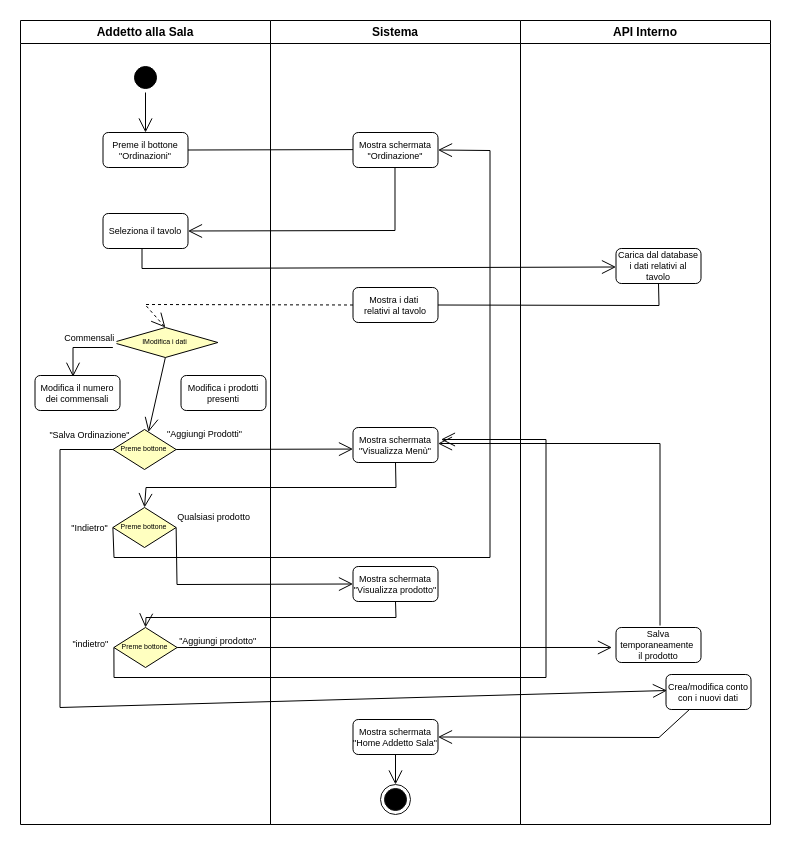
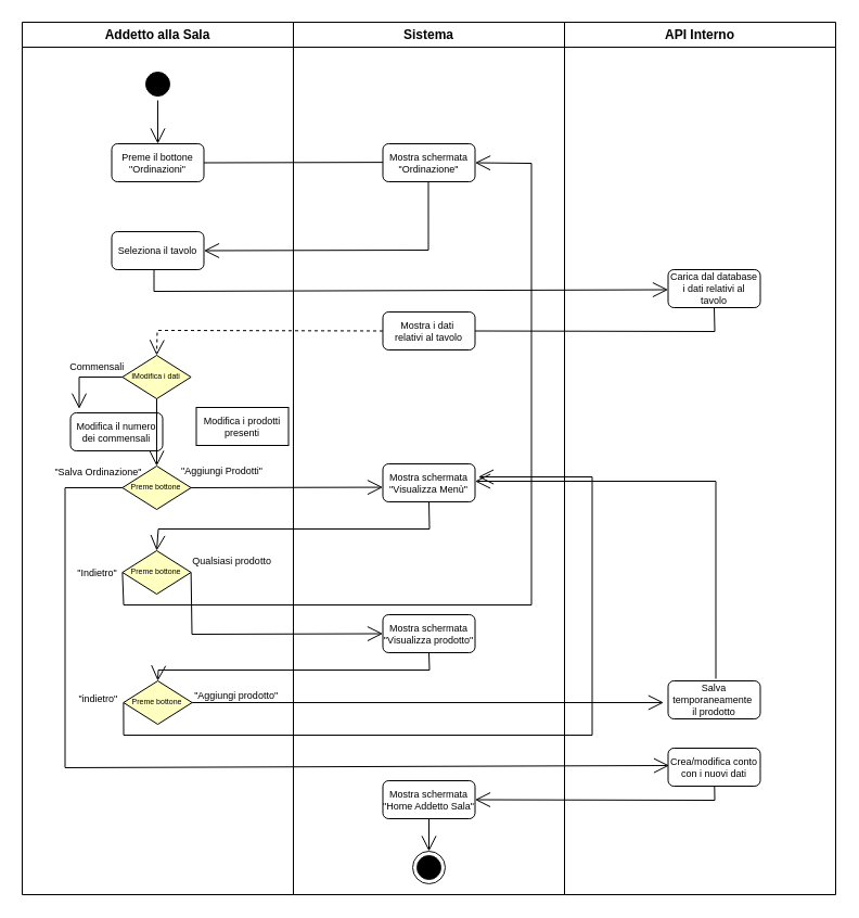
  <mxCell id="0" />
  <mxCell id="1" parent="0" />
  <mxCell id="2" value="Addetto alla Sala" style="swimlane;whiteSpace=wrap" parent="1" vertex="1"><mxGeometry x="20" y="20" width="250" height="804" as="geometry" /></mxCell>
  <mxCell id="3" value="" style="ellipse;shape=startState;fillColor=#000000;strokeColor=#000000;" parent="2" vertex="1"><mxGeometry x="110" y="42" width="30" height="30" as="geometry" /></mxCell>
  <mxCell id="4" value="Preme il bottone &#10;&quot;Ordinazioni&quot;" style="strokeColor=#000000;fontSize=9;rounded=1;" parent="2" vertex="1"><mxGeometry x="82.5" y="112" width="85" height="35" as="geometry" /></mxCell>
  <mxCell id="5" value="" style="endArrow=open;endFill=1;endSize=12;html=1;rounded=0;fontSize=9;strokeWidth=1;exitX=0.5;exitY=1;exitDx=0;exitDy=0;" parent="2" source="3" target="4" edge="1"><mxGeometry width="160" relative="1" as="geometry"><mxPoint x="135.5" y="82" as="sourcePoint" /><mxPoint x="264" y="81.92" as="targetPoint" /></mxGeometry></mxCell>
  <mxCell id="6" value="" style="endArrow=open;endFill=1;endSize=12;html=1;rounded=0;fontSize=9;strokeWidth=1;exitX=1;exitY=0.5;exitDx=0;exitDy=0;" parent="2" source="4" edge="1"><mxGeometry width="160" relative="1" as="geometry"><mxPoint x="199.5" y="129" as="sourcePoint" /><mxPoint x="375.5" y="129" as="targetPoint" /></mxGeometry></mxCell>
  <mxCell id="7" value="Seleziona il tavolo" style="strokeColor=#000000;fontSize=9;rounded=1;" parent="2" vertex="1"><mxGeometry x="82.5" y="193" width="85" height="35" as="geometry" /></mxCell>
- <mxCell id="8" value="Modifica il numero&#10;dei commensali" style="strokeColor=#000000;fontSize=9;rounded=1;" parent="2" vertex="1"><mxGeometry x="14.5" y="355" width="85" height="35" as="geometry" /></mxCell>
+ <mxCell id="8" value="Modifica il numero&#10;dei commensali" style="strokeColor=#000000;fontSize=9;rounded=1;" parent="2" vertex="1"><mxGeometry x="44.5" y="360" width="85" height="35" as="geometry" /></mxCell>
  <mxCell id="9" value="Preme bottone" style="rhombus;fillColor=#ffffc0;strokeColor=#000000;whiteSpace=wrap;spacing=0;fontSize=7;align=center;" parent="2" vertex="1"><mxGeometry x="92.38" y="409" width="63.25" height="40" as="geometry" /></mxCell>
- <mxCell id="10" value="IModifica i dati" style="rhombus;fillColor=#ffffc0;strokeColor=#000000;whiteSpace=wrap;spacing=0;fontSize=7;align=center;" parent="2" vertex="1"><mxGeometry x="92.37" y="307" width="105" height="30" as="geometry" /></mxCell>
+ <mxCell id="10" value="IModifica i dati" style="rhombus;fillColor=#ffffc0;strokeColor=#000000;whiteSpace=wrap;spacing=0;fontSize=7;align=center;" parent="2" vertex="1"><mxGeometry x="92.37" y="307" width="63.25" height="40" as="geometry" /></mxCell>
  <mxCell id="11" value="Preme bottone" style="rhombus;fillColor=#ffffc0;strokeColor=#000000;whiteSpace=wrap;spacing=0;fontSize=7;align=center;" parent="2" vertex="1"><mxGeometry x="92.38" y="487" width="63.25" height="40" as="geometry" /></mxCell>
  <mxCell id="12" value="Preme bottone" style="rhombus;fillColor=#ffffc0;strokeColor=#000000;whiteSpace=wrap;spacing=0;fontSize=7;align=center;" parent="2" vertex="1"><mxGeometry x="93.38" y="607" width="63.25" height="40" as="geometry" /></mxCell>
  <mxCell id="13" value="Commensali" style="endArrow=open;endFill=1;endSize=12;rounded=0;fontSize=9;strokeWidth=1;exitX=0;exitY=0.5;exitDx=0;exitDy=0;entryX=0.447;entryY=0.037;entryDx=0;entryDy=0;entryPerimeter=0;" parent="2" edge="1"><mxGeometry x="-0.339" y="-10" width="160" relative="1" as="geometry"><mxPoint x="92.37" y="327" as="sourcePoint" /><mxPoint x="52.495" y="356.295" as="targetPoint" /><Array as="points"><mxPoint x="52.5" y="327" /></Array><mxPoint as="offset" /></mxGeometry></mxCell>
  <mxCell id="14" value="" style="endArrow=open;endFill=1;endSize=12;html=1;rounded=0;fontSize=9;strokeWidth=1;exitX=0.5;exitY=1;exitDx=0;exitDy=0;" parent="2" source="10" target="9" edge="1"><mxGeometry width="160" relative="1" as="geometry"><mxPoint x="235.5" y="349" as="sourcePoint" /><mxPoint x="425.5" y="349" as="targetPoint" /></mxGeometry></mxCell>
- <mxCell id="15" value="Modifica i prodotti&#10;presenti" style="strokeColor=#000000;fontSize=9;rounded=1;" parent="2" vertex="1"><mxGeometry x="160.5" y="355" width="85" height="35" as="geometry" /></mxCell>
+ <mxCell id="15" value="Modifica i prodotti&#10;presenti" style="strokeColor=#000000;fontSize=9;rounded=0;" parent="2" vertex="1"><mxGeometry x="160.5" y="355" width="85" height="35" as="geometry" /></mxCell>
  <mxCell id="16" value="Sistema" style="swimlane;whiteSpace=wrap" parent="1" vertex="1"><mxGeometry x="270" y="20" width="250" height="804" as="geometry" /></mxCell>
  <mxCell id="17" value="Mostra schermata&#10;&quot;Ordinazione&quot;" style="strokeColor=#000000;fontSize=9;rounded=1;" parent="16" vertex="1"><mxGeometry x="82.5" y="112" width="85" height="35" as="geometry" /></mxCell>
  <mxCell id="18" value="Mostra i dati &#10;relativi al tavolo" style="strokeColor=#000000;fontSize=9;rounded=1;" parent="16" vertex="1"><mxGeometry x="82.5" y="267" width="85" height="35" as="geometry" /></mxCell>
  <mxCell id="19" value="Mostra schermata&#10;&quot;Home Addetto Sala&quot;" style="strokeColor=#000000;fontSize=9;rounded=1;" parent="16" vertex="1"><mxGeometry x="82.5" y="699" width="85" height="35" as="geometry" /></mxCell>
  <mxCell id="20" value="Mostra schermata&#10;&quot;Visualizza Menù&quot;" style="strokeColor=#000000;fontSize=9;rounded=1;" parent="16" vertex="1"><mxGeometry x="82.5" y="407" width="85" height="35" as="geometry" /></mxCell>
  <mxCell id="21" value="Mostra schermata&#10;&quot;Visualizza prodotto&quot;" style="strokeColor=#000000;fontSize=9;rounded=1;" parent="16" vertex="1"><mxGeometry x="82.5" y="546" width="85" height="35" as="geometry" /></mxCell>
  <mxCell id="22" value="" style="ellipse;shape=endState;fillColor=#000000;strokeColor=#121212;" parent="16" vertex="1"><mxGeometry x="110" y="764" width="30" height="30" as="geometry" /></mxCell>
  <mxCell id="23" value="" style="endArrow=open;endFill=1;endSize=12;html=1;rounded=0;fontSize=9;strokeWidth=1;exitX=0.5;exitY=1;exitDx=0;exitDy=0;entryX=0.5;entryY=0;entryDx=0;entryDy=0;" parent="16" source="19" target="22" edge="1"><mxGeometry width="160" relative="1" as="geometry"><mxPoint x="124.5" y="747" as="sourcePoint" /><mxPoint x="74.5" y="777" as="targetPoint" /></mxGeometry></mxCell>
  <mxCell id="24" value="API Interno" style="swimlane;whiteSpace=wrap" parent="1" vertex="1"><mxGeometry x="520" y="20" width="250" height="804" as="geometry" /></mxCell>
  <mxCell id="25" value="Salva&#10;temporaneamente &#10;il prodotto" style="strokeColor=#000000;fontSize=9;rounded=1;" parent="24" vertex="1"><mxGeometry x="95.5" y="607" width="85" height="35" as="geometry" /></mxCell>
- <mxCell id="26" value="Crea/modifica conto&#10;con i nuovi dati" style="strokeColor=#000000;fontSize=9;rounded=1;" parent="24" vertex="1"><mxGeometry x="145.5" y="654" width="85" height="35" as="geometry" /></mxCell>
+ <mxCell id="26" value="Crea/modifica conto&#10;con i nuovi dati" style="strokeColor=#000000;fontSize=9;rounded=1;" parent="24" vertex="1"><mxGeometry x="95.5" y="669" width="85" height="35" as="geometry" /></mxCell>
  <mxCell id="27" value="Carica dal database&#10;i dati relativi al&#10;tavolo" style="strokeColor=#000000;fontSize=9;rounded=1;" parent="24" vertex="1"><mxGeometry x="95.5" y="228" width="85" height="35" as="geometry" /></mxCell>
  <mxCell id="28" value="" style="endArrow=open;endFill=1;endSize=12;html=1;rounded=0;fontSize=9;strokeWidth=1;exitX=0.494;exitY=1;exitDx=0;exitDy=0;exitPerimeter=0;entryX=1;entryY=0.5;entryDx=0;entryDy=0;" parent="1" source="17" target="7" edge="1"><mxGeometry width="160" relative="1" as="geometry"><mxPoint x="190.5" y="247" as="sourcePoint" /><mxPoint x="219.5" y="230" as="targetPoint" /><Array as="points"><mxPoint x="394.5" y="230" /></Array></mxGeometry></mxCell>
  <mxCell id="29" value="" style="endArrow=open;endFill=1;endSize=12;html=1;rounded=0;fontSize=9;strokeWidth=1;entryX=0;entryY=0.5;entryDx=0;entryDy=0;" parent="1" edge="1"><mxGeometry width="160" relative="1" as="geometry"><mxPoint x="141.5" y="248" as="sourcePoint" /><mxPoint x="615.5" y="266.5" as="targetPoint" /><Array as="points"><mxPoint x="141.5" y="268" /></Array></mxGeometry></mxCell>
  <mxCell id="30" value="" style="endArrow=open;endFill=1;endSize=12;html=1;rounded=0;fontSize=9;strokeWidth=1;entryX=0.5;entryY=0;entryDx=0;entryDy=0;exitX=0;exitY=0.5;exitDx=0;exitDy=0;dashed=1;" parent="1" source="18" target="10" edge="1"><mxGeometry width="160" relative="1" as="geometry"><mxPoint x="340.5" y="304.5" as="sourcePoint" /><mxPoint x="99.995" y="312" as="targetPoint" /><Array as="points"><mxPoint x="144.5" y="304" /></Array></mxGeometry></mxCell>
  <mxCell id="31" value="" style="endArrow=open;endFill=1;endSize=12;html=1;rounded=0;fontSize=9;strokeWidth=1;entryX=0.5;entryY=0;entryDx=0;entryDy=0;exitX=0.5;exitY=1;exitDx=0;exitDy=0;" parent="1" source="20" target="11" edge="1"><mxGeometry width="160" relative="1" as="geometry"><mxPoint x="395.5" y="477" as="sourcePoint" /><mxPoint x="545.5" y="487" as="targetPoint" /><Array as="points"><mxPoint x="395.5" y="487" /><mxPoint x="145.5" y="487" /></Array></mxGeometry></mxCell>
  <mxCell id="32" value="Qualsiasi prodotto" style="endArrow=open;endFill=1;endSize=12;rounded=0;fontSize=9;strokeWidth=1;exitX=1;exitY=0.5;exitDx=0;exitDy=0;entryX=0;entryY=0.5;entryDx=0;entryDy=0;labelBackgroundColor=none;" parent="1" source="11" target="21" edge="1"><mxGeometry x="-1" y="39" width="160" relative="1" as="geometry"><mxPoint x="195.5" y="577" as="sourcePoint" /><mxPoint x="335.5" y="589" as="targetPoint" /><Array as="points"><mxPoint x="176.5" y="584" /></Array><mxPoint x="-1" y="-10" as="offset" /></mxGeometry></mxCell>
  <mxCell id="33" value="&quot;Indietro&quot;" style="endArrow=open;endFill=1;endSize=12;rounded=0;fontSize=9;strokeWidth=1;exitX=0;exitY=0.5;exitDx=0;exitDy=0;entryX=1;entryY=0.5;entryDx=0;entryDy=0;" parent="1" source="11" target="17" edge="1"><mxGeometry x="-1" y="-23" width="160" relative="1" as="geometry"><mxPoint x="195.5" y="592" as="sourcePoint" /><mxPoint x="459.5" y="147" as="targetPoint" /><Array as="points"><mxPoint x="113.5" y="557" /><mxPoint x="489.5" y="557" /><mxPoint x="489.5" y="150" /></Array><mxPoint as="offset" /></mxGeometry></mxCell>
  <mxCell id="34" value="&quot;Aggiungi prodotto&quot;" style="endArrow=open;endFill=1;endSize=12;rounded=0;fontSize=9;strokeWidth=1;entryX=-0.024;entryY=0.571;entryDx=0;entryDy=0;entryPerimeter=0;spacingTop=7;labelBackgroundColor=none;exitX=1;exitY=0.5;exitDx=0;exitDy=0;" parent="1" source="12" edge="1"><mxGeometry x="-0.811" y="10" width="160" relative="1" as="geometry"><mxPoint x="189.63" y="647" as="sourcePoint" /><mxPoint x="611.46" y="646.985" as="targetPoint" /><mxPoint as="offset" /></mxGeometry></mxCell>
  <mxCell id="35" value="" style="endArrow=open;endFill=1;endSize=12;html=1;rounded=0;fontSize=9;strokeWidth=1;exitX=0.518;exitY=-0.057;exitDx=0;exitDy=0;exitPerimeter=0;entryX=1;entryY=0.457;entryDx=0;entryDy=0;entryPerimeter=0;" parent="1" source="25" target="20" edge="1"><mxGeometry width="160" relative="1" as="geometry"><mxPoint x="545.5" y="517.02" as="sourcePoint" /><mxPoint x="659.5" y="437" as="targetPoint" /><Array as="points"><mxPoint x="659.5" y="443" /></Array></mxGeometry></mxCell>
  <mxCell id="36" value="&quot;Aggiungi Prodotti&quot;" style="endArrow=open;endFill=1;endSize=12;rounded=0;fontSize=9;strokeWidth=1;exitX=1;exitY=0.5;exitDx=0;exitDy=0;entryX=0;entryY=0.616;entryDx=0;entryDy=0;entryPerimeter=0;" parent="1" source="9" target="20" edge="1"><mxGeometry x="-0.67" y="15" width="160" relative="1" as="geometry"><mxPoint x="195.5" y="409" as="sourcePoint" /><mxPoint x="349.5" y="449" as="targetPoint" /><mxPoint as="offset" /></mxGeometry></mxCell>
  <mxCell id="37" value="&quot;Salva Ordinazione&quot;" style="endArrow=open;endFill=1;endSize=12;rounded=0;fontSize=9;strokeWidth=1;entryX=0.012;entryY=0.457;entryDx=0;entryDy=0;entryPerimeter=0;exitX=0;exitY=0.5;exitDx=0;exitDy=0;labelBackgroundColor=none;" parent="1" source="9" target="26" edge="1"><mxGeometry x="-0.95" y="-15" width="160" relative="1" as="geometry"><mxPoint x="65.5" y="449" as="sourcePoint" /><mxPoint x="381.37" y="728" as="targetPoint" /><Array as="points"><mxPoint x="59.5" y="449" /><mxPoint x="59.5" y="707" /></Array><mxPoint as="offset" /></mxGeometry></mxCell>
  <mxCell id="38" value="" style="endArrow=open;endFill=1;endSize=12;html=1;rounded=0;fontSize=9;strokeWidth=1;entryX=1;entryY=0.5;entryDx=0;entryDy=0;" parent="1" source="26" target="19" edge="1"><mxGeometry width="160" relative="1" as="geometry"><mxPoint x="659.5" y="727" as="sourcePoint" /><mxPoint x="459.5" y="737" as="targetPoint" /><Array as="points"><mxPoint x="658.5" y="737" /></Array></mxGeometry></mxCell>
  <mxCell id="39" value="" style="endArrow=none;endFill=1;endSize=12;html=1;rounded=0;fontSize=9;strokeWidth=1;exitX=0.5;exitY=1;exitDx=0;exitDy=0;entryX=1;entryY=0.5;entryDx=0;entryDy=0;" parent="1" source="27" target="18" edge="1"><mxGeometry width="160" relative="1" as="geometry"><mxPoint x="565.5" y="374" as="sourcePoint" /><mxPoint x="459.5" y="304" as="targetPoint" /><Array as="points"><mxPoint x="658.5" y="305" /></Array></mxGeometry></mxCell>
  <mxCell id="40" value="" style="endArrow=open;endFill=1;endSize=12;html=1;rounded=0;fontSize=9;strokeWidth=1;entryX=0.5;entryY=0;entryDx=0;entryDy=0;exitX=0.5;exitY=1;exitDx=0;exitDy=0;" parent="1" source="21" target="12" edge="1"><mxGeometry width="160" relative="1" as="geometry"><mxPoint x="409.5" y="627" as="sourcePoint" /><mxPoint x="155.5" y="627" as="targetPoint" /><Array as="points"><mxPoint x="395.5" y="617" /><mxPoint x="145.5" y="617" /></Array></mxGeometry></mxCell>
  <mxCell id="41" value="&quot;indietro&quot;" style="endArrow=open;endFill=1;endSize=12;rounded=0;fontSize=9;strokeWidth=1;exitX=0;exitY=0.5;exitDx=0;exitDy=0;entryX=1.035;entryY=0.343;entryDx=0;entryDy=0;entryPerimeter=0;labelBackgroundColor=none;" parent="1" source="12" target="20" edge="1"><mxGeometry x="-1" y="-23" width="160" relative="1" as="geometry"><mxPoint x="128.38" y="647.99" as="sourcePoint" /><mxPoint x="525.5" y="429" as="targetPoint" /><Array as="points"><mxPoint x="113.5" y="677" /><mxPoint x="545.5" y="677" /><mxPoint x="545.5" y="439" /></Array><mxPoint y="-4" as="offset" /></mxGeometry></mxCell>
